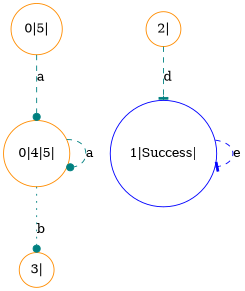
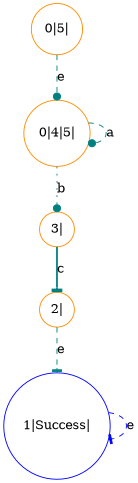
  digraph {
    node [color=darkorange shape=circle]
    edge [arrowhead=dot color=teal style=dashed]
    n1 [label="0|5|"]
    n2 [label="0|4|5|"]
    n3 [label="3|"]
    n4 [label="2|"]
    n5 [color=blue label="1|Success|"]
-   n1 -> n2 [label=a]
+   n1 -> n2 [label=e]
    n2 -> n2 [label=a]
    n2 -> n3 [label=b style=dotted]
-   n4 -> n5 [arrowhead=tee label=d]
+   n3 -> n4 [arrowhead=tee label=c style=bold]
+   n4 -> n5 [arrowhead=tee label=e]
    n5 -> n5 [arrowhead=tee color=blue label=e]
  }
